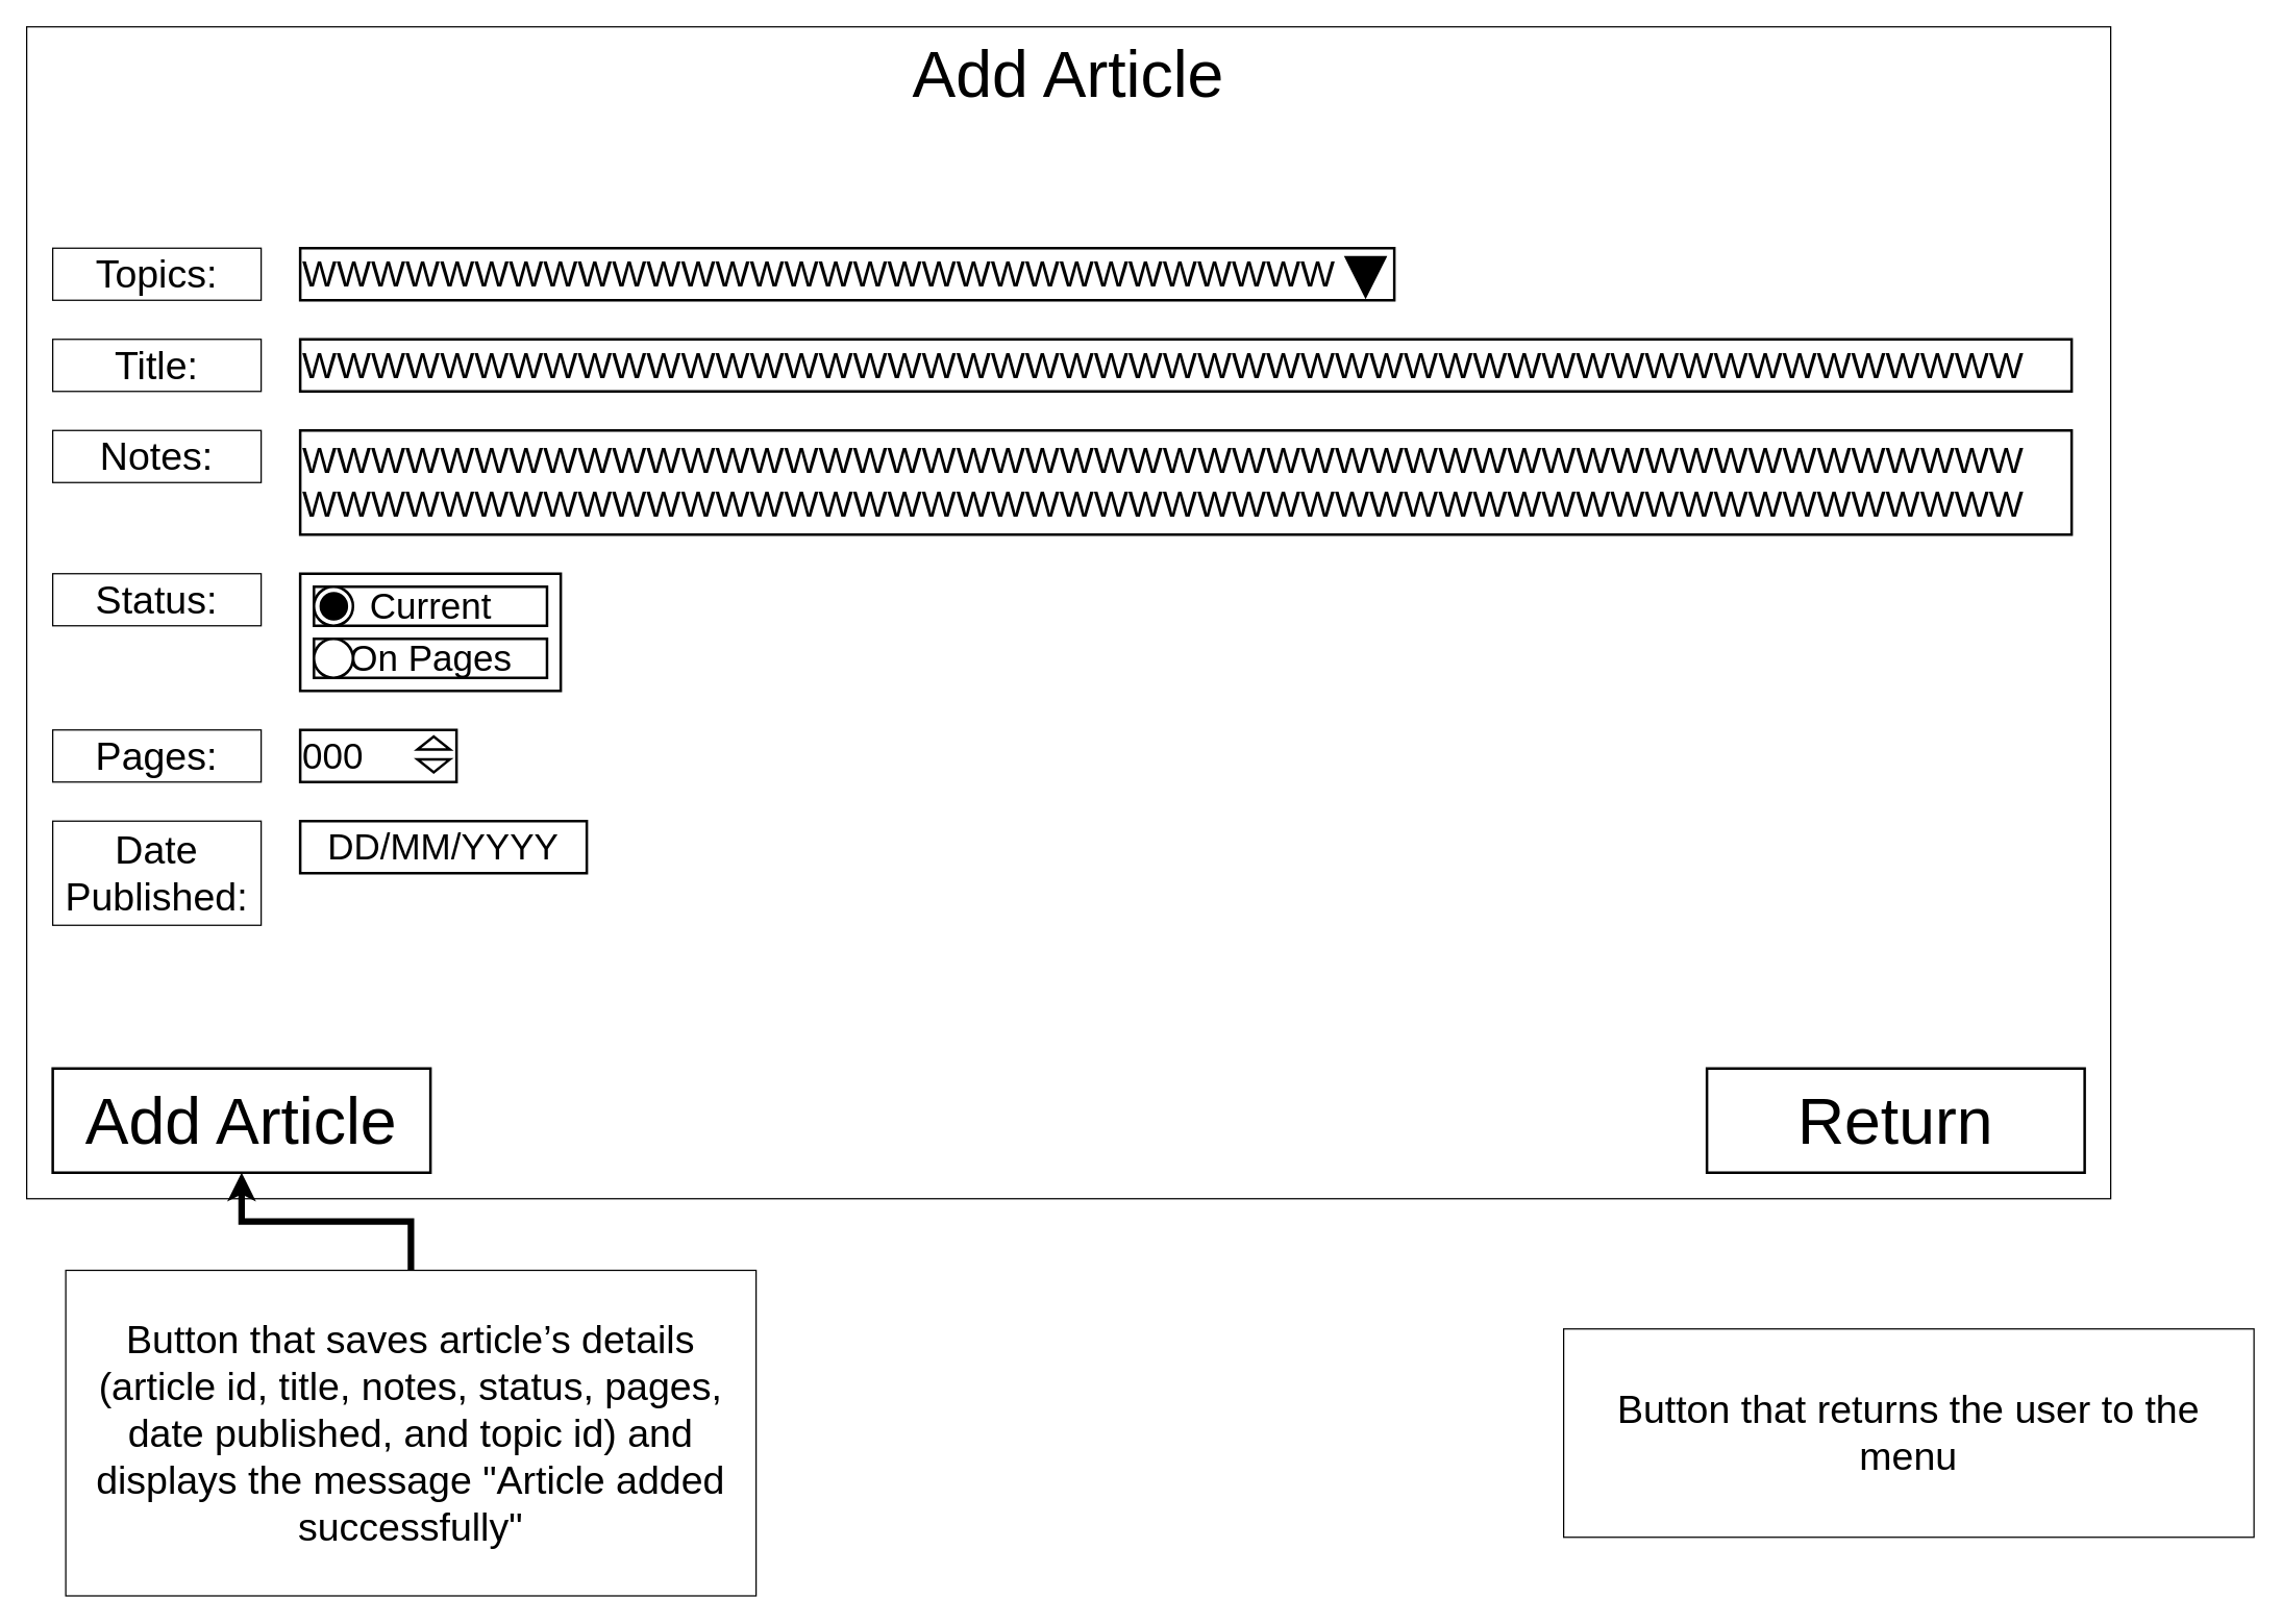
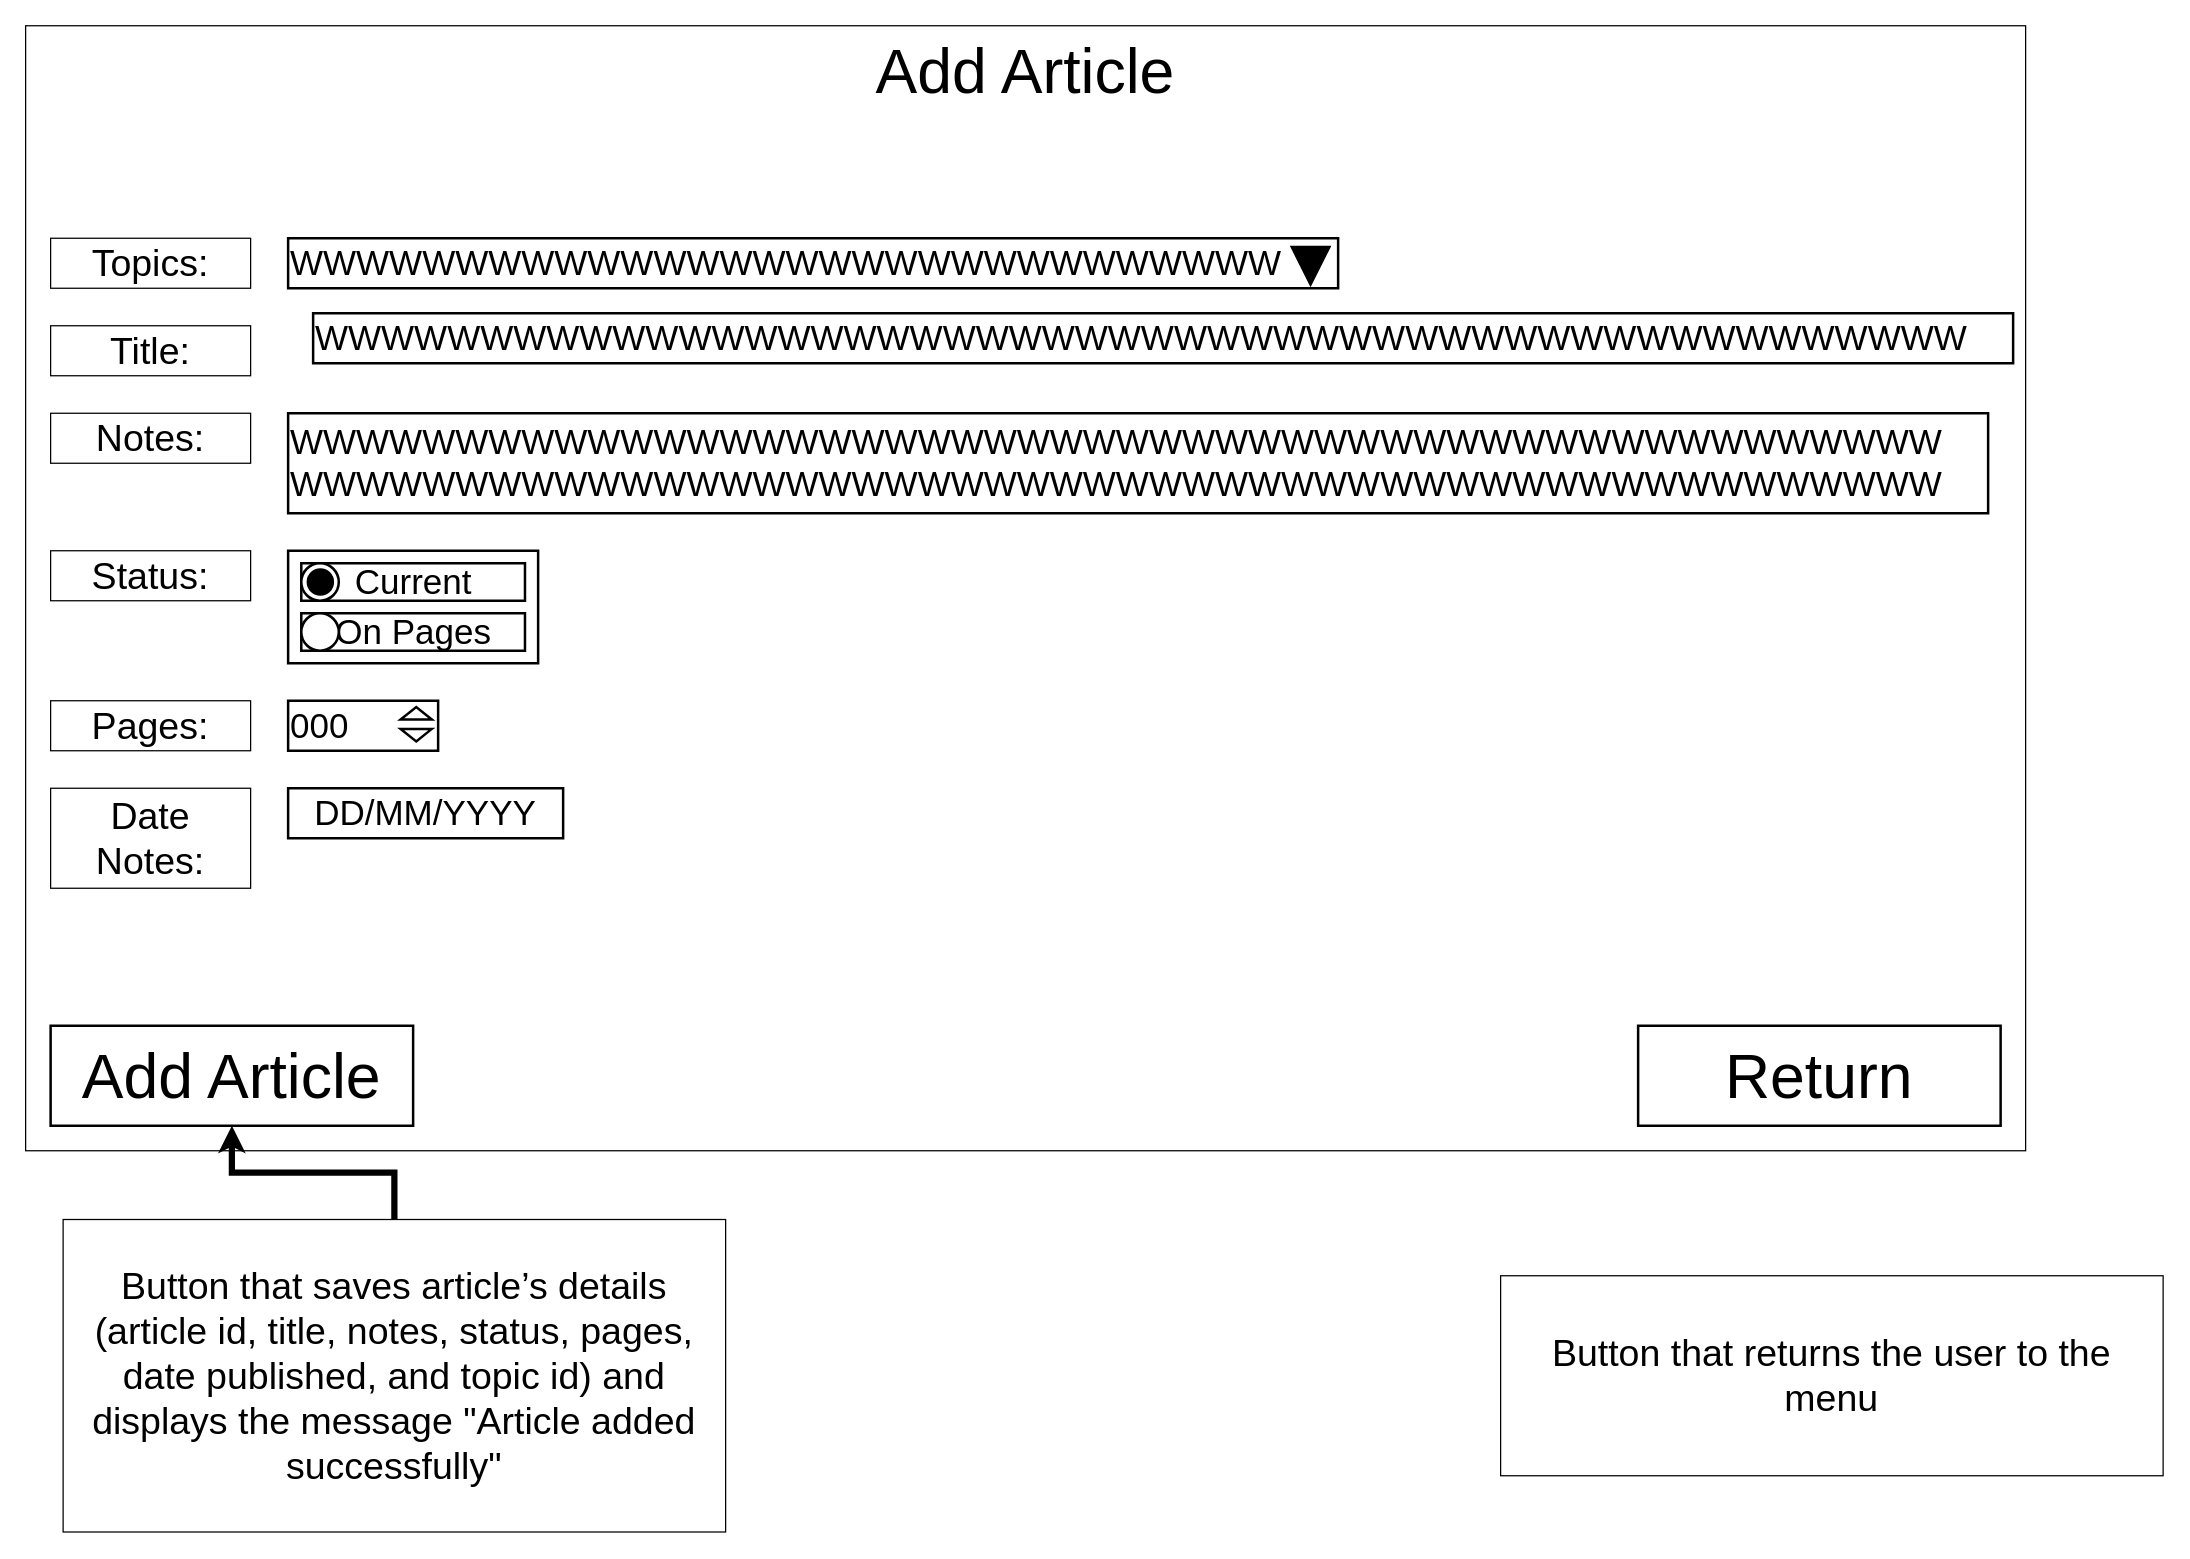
  <mxCell id="0" />
  <mxCell id="1" parent="0" />
  <mxCell id="2" value="Add Article" style="whiteSpace=wrap;html=1;fontSize=50;verticalAlign=top;movable=0;resizable=0;rotatable=0;deletable=0;editable=0;locked=1;connectable=0;" vertex="1" parent="1"><mxGeometry width="1600" height="900" as="geometry" x="20" y="20" /></mxCell>
  <mxCell id="3" value="&lt;div style=&quot;font-size: 28px;&quot;&gt;WWWWWWWWWWWWWWWWWWWWWWWWWWWWWWWWWWWWWWWWWWWWWWWWWW&lt;/div&gt;&lt;div style=&quot;font-size: 28px;&quot;&gt;WWWWWWWWWWWWWWWWWWWWWWWWWWWWWWWWWWWWWWWWWWWWWWWWWW&lt;/div&gt;" style="rounded=0;whiteSpace=wrap;html=1;strokeColor=default;fontSize=28;align=left;strokeWidth=2;" vertex="1" parent="1"><mxGeometry x="230" y="330" width="1360" height="80" as="geometry" /></mxCell>
- <mxCell id="4" value="WWWWWWWWWWWWWWWWWWWWWWWWWWWWWWWWWWWWWWWWWWWWWWWWWW" style="rounded=0;whiteSpace=wrap;html=1;strokeColor=default;fontSize=28;align=left;strokeWidth=2;" vertex="1" parent="1"><mxGeometry x="230" y="260" width="1360" height="40" as="geometry" /></mxCell>
+ <mxCell id="4" value="WWWWWWWWWWWWWWWWWWWWWWWWWWWWWWWWWWWWWWWWWWWWWWWWWW" style="rounded=0;whiteSpace=wrap;html=1;strokeColor=default;fontSize=28;align=left;strokeWidth=2;" vertex="1" parent="1"><mxGeometry x="250" y="250" width="1360" height="40" as="geometry" /></mxCell>
  <mxCell id="5" value="" style="group;fontSize=28;align=center;" vertex="1" connectable="0" parent="1"><mxGeometry x="230" y="440" width="200" height="105" as="geometry" /></mxCell>
  <mxCell id="6" value="" style="rounded=0;whiteSpace=wrap;html=1;fontSize=28;align=center;strokeWidth=2;" vertex="1" parent="5"><mxGeometry width="200" height="90" as="geometry" /></mxCell>
  <mxCell id="7" value="" style="group;fontSize=28;" vertex="1" connectable="0" parent="5"><mxGeometry x="10.526" y="10" width="178.947" height="95" as="geometry" /></mxCell>
  <mxCell id="8" value="" style="group;fontSize=28;" vertex="1" connectable="0" parent="7"><mxGeometry width="178.947" height="95" as="geometry" /></mxCell>
  <mxCell id="9" value="Current" style="rounded=0;whiteSpace=wrap;html=1;fontSize=28;align=center;strokeWidth=2;" vertex="1" parent="8"><mxGeometry width="178.947" height="30" as="geometry" /></mxCell>
  <mxCell id="10" value="" style="ellipse;whiteSpace=wrap;html=1;aspect=fixed;fontSize=28;align=center;strokeWidth=2;" vertex="1" parent="8"><mxGeometry width="30" height="30" as="geometry" /></mxCell>
  <mxCell id="11" value="" style="ellipse;whiteSpace=wrap;html=1;aspect=fixed;fillColor=#000000;fontSize=28;align=center;strokeWidth=2;" vertex="1" parent="8"><mxGeometry x="5.263" y="5" width="20" height="20" as="geometry" /></mxCell>
  <mxCell id="12" value="" style="group;fontSize=28;align=center;strokeWidth=2;" vertex="1" connectable="0" parent="7"><mxGeometry y="40" width="178.947" height="30" as="geometry" /></mxCell>
  <mxCell id="13" value="On Pages" style="rounded=0;whiteSpace=wrap;html=1;fontSize=28;align=center;strokeWidth=2;" vertex="1" parent="12"><mxGeometry width="178.947" height="30" as="geometry" /></mxCell>
  <mxCell id="14" value="" style="ellipse;whiteSpace=wrap;html=1;aspect=fixed;fontSize=28;align=center;strokeWidth=2;" vertex="1" parent="12"><mxGeometry width="30" height="30" as="geometry" /></mxCell>
  <mxCell id="15" value="" style="group;fontSize=28;strokeWidth=2;" vertex="1" connectable="0" parent="1"><mxGeometry x="230" y="560" width="120" height="40" as="geometry" /></mxCell>
  <mxCell id="16" value="&lt;div style=&quot;font-size: 28px;&quot;&gt;000&lt;br style=&quot;font-size: 28px;&quot;&gt;&lt;/div&gt;" style="rounded=0;whiteSpace=wrap;html=1;fontSize=28;align=left;strokeWidth=2;" vertex="1" parent="15"><mxGeometry width="120" height="40" as="geometry" /></mxCell>
  <mxCell id="17" value="" style="triangle;whiteSpace=wrap;html=1;rotation=-90;fontSize=28;strokeWidth=2;" vertex="1" parent="15"><mxGeometry x="97.5" y="-2.5" width="10" height="25" as="geometry" /></mxCell>
  <mxCell id="18" value="" style="triangle;whiteSpace=wrap;html=1;rotation=90;fontSize=28;strokeWidth=2;" vertex="1" parent="15"><mxGeometry x="97.5" y="15" width="10" height="25" as="geometry" /></mxCell>
  <mxCell id="19" value="DD/MM/YYYY" style="rounded=0;whiteSpace=wrap;html=1;fontSize=28;strokeWidth=2;" vertex="1" parent="1"><mxGeometry x="230" y="630" width="220" height="40" as="geometry" /></mxCell>
  <mxCell id="20" value="Title:" style="rounded=0;whiteSpace=wrap;html=1;fontSize=30;" vertex="1" parent="1"><mxGeometry x="40" y="260" width="160" height="40" as="geometry" /></mxCell>
  <mxCell id="21" value="Topics:" style="rounded=0;whiteSpace=wrap;html=1;fontSize=30;" vertex="1" parent="1"><mxGeometry x="40" y="190" width="160" height="40" as="geometry" /></mxCell>
  <mxCell id="22" value="&lt;font style=&quot;font-size: 28px;&quot;&gt;WWWWWWWWWWWWWWWWWWWWWWWWWWWWWW&lt;/font&gt;" style="rounded=0;whiteSpace=wrap;html=1;fontSize=28;align=left;strokeWidth=2;" vertex="1" parent="1"><mxGeometry x="230" y="190" width="840" height="40" as="geometry" /></mxCell>
  <mxCell id="23" value="" style="triangle;whiteSpace=wrap;html=1;rotation=90;fillColor=#000000;strokeWidth=2;" vertex="1" parent="1"><mxGeometry x="1032.94" y="197.06" width="30" height="30" as="geometry" /></mxCell>
  <mxCell id="24" value="Notes:" style="rounded=0;whiteSpace=wrap;html=1;fontSize=30;" vertex="1" parent="1"><mxGeometry x="40" y="330" width="160" height="40" as="geometry" /></mxCell>
  <mxCell id="25" value="Status:" style="rounded=0;whiteSpace=wrap;html=1;fontSize=30;" vertex="1" parent="1"><mxGeometry x="40" y="440" width="160" height="40" as="geometry" /></mxCell>
  <mxCell id="26" value="Pages:" style="rounded=0;whiteSpace=wrap;html=1;fontSize=30;" vertex="1" parent="1"><mxGeometry x="40" y="560" width="160" height="40" as="geometry" /></mxCell>
- <mxCell id="27" value="Date &lt;br&gt;Published:" style="rounded=0;whiteSpace=wrap;html=1;fontSize=30;" vertex="1" parent="1"><mxGeometry x="40" y="630" width="160" height="80" as="geometry" /></mxCell>
+ <mxCell id="27" value="Date &lt;br&gt;Notes:" style="rounded=0;whiteSpace=wrap;html=1;fontSize=30;" vertex="1" parent="1"><mxGeometry x="40" y="630" width="160" height="80" as="geometry" /></mxCell>
  <mxCell id="28" value="Add Article" style="rounded=0;whiteSpace=wrap;html=1;fontSize=50;strokeWidth=2;" vertex="1" parent="1"><mxGeometry x="40" y="820" width="290" height="80" as="geometry" /></mxCell>
  <mxCell id="29" value="Return" style="rounded=0;whiteSpace=wrap;html=1;fontSize=50;strokeWidth=2;" vertex="1" parent="1"><mxGeometry x="1310" y="820" width="290" height="80" as="geometry" /></mxCell>
  <mxCell id="30" value="Button that returns the user to the menu" style="rounded=0;whiteSpace=wrap;html=1;fontSize=30;" vertex="1" parent="1"><mxGeometry x="1200" y="1020" width="530" height="160" as="geometry" /></mxCell>
  <mxCell id="31" style="edgeStyle=orthogonalEdgeStyle;rounded=0;orthogonalLoop=1;jettySize=auto;html=1;entryX=0.5;entryY=1;entryDx=0;entryDy=0;strokeWidth=5;" edge="1" parent="1" source="32" target="28"><mxGeometry relative="1" as="geometry" /></mxCell>
  <mxCell id="32" value="Button that saves article’s details (article id, title, notes, status, pages, date published, and topic id) and displays the message &quot;Article added successfully&quot;" style="rounded=0;whiteSpace=wrap;html=1;fontSize=30;" vertex="1" parent="1"><mxGeometry x="50" y="975" width="530" height="250" as="geometry" /></mxCell>
